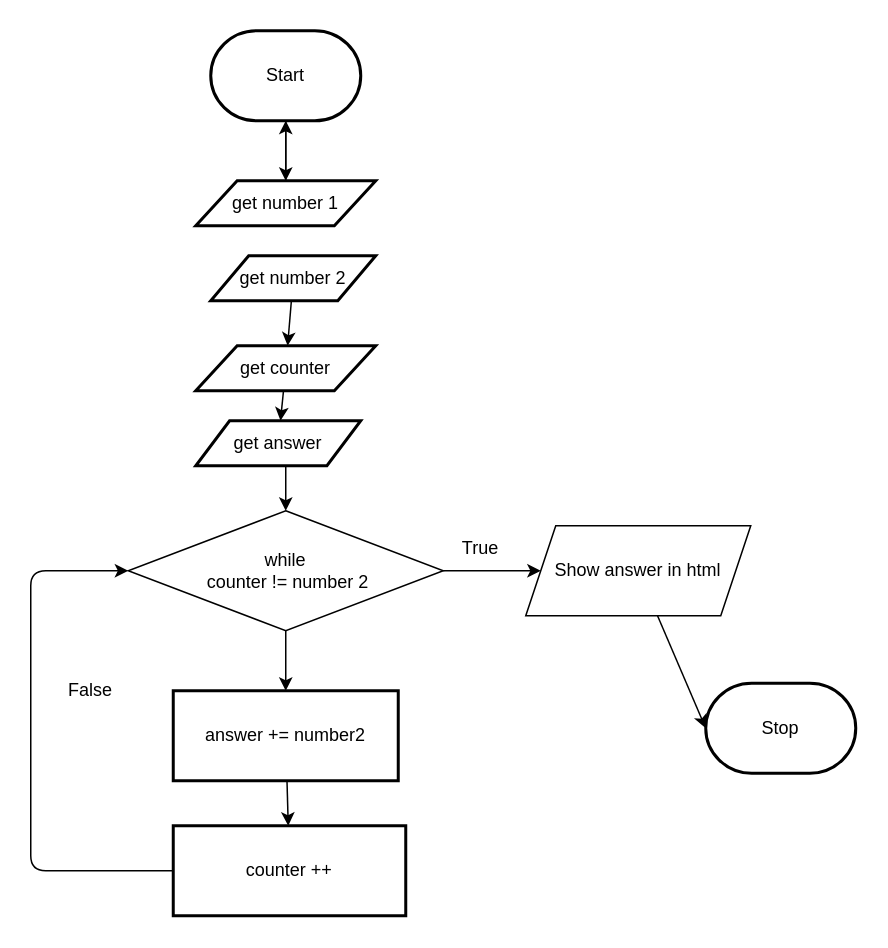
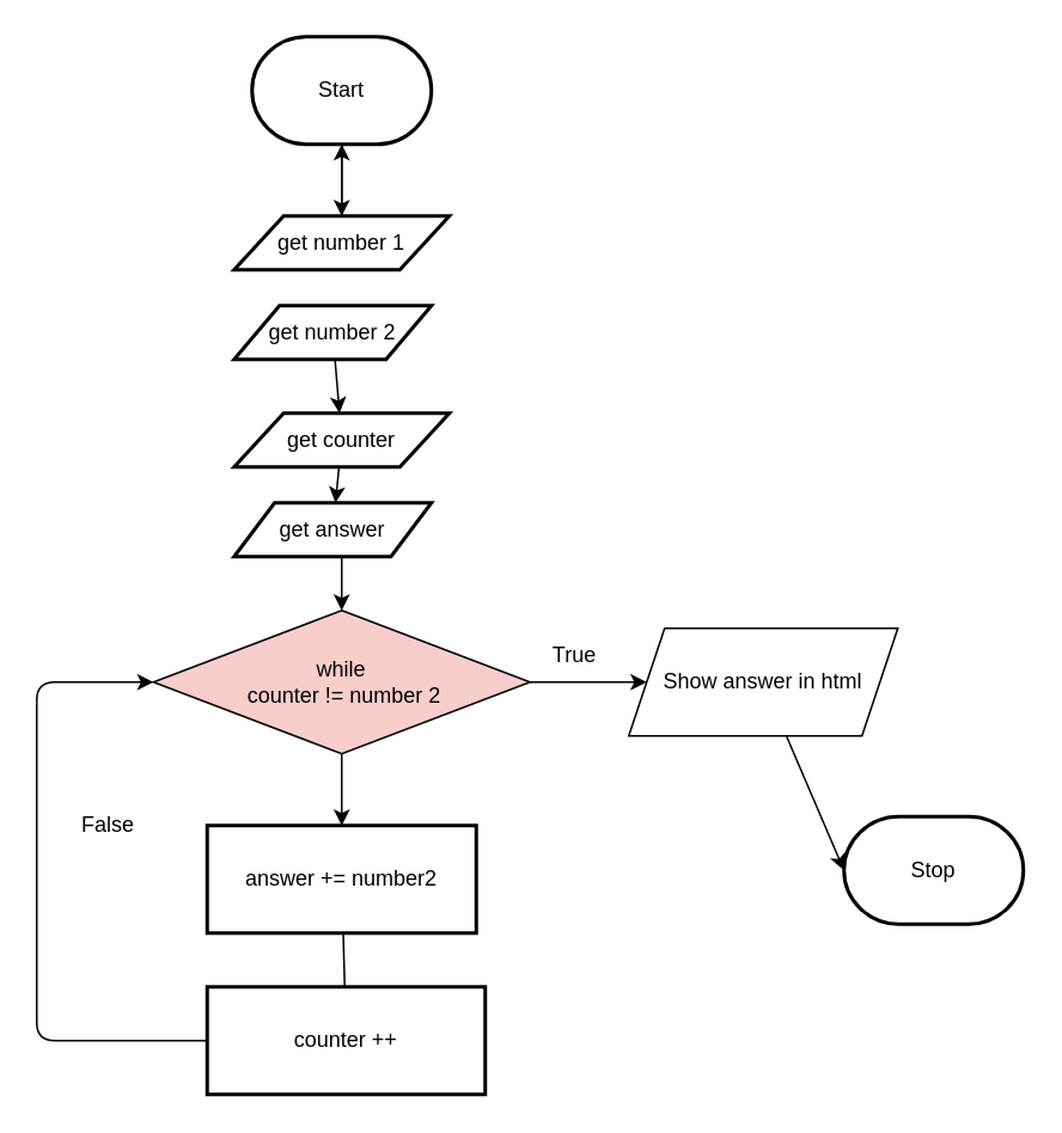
  <mxCell id="0" />
  <mxCell id="1" parent="0" />
  <mxCell id="2" style="edgeStyle=none;html=1;" parent="1" source="3" edge="1"><mxGeometry relative="1" as="geometry"><mxPoint x="190" y="120" as="targetPoint" /></mxGeometry></mxCell>
  <mxCell id="3" value="Start" style="strokeWidth=2;html=1;shape=mxgraph.flowchart.terminator;whiteSpace=wrap;" parent="1" vertex="1"><mxGeometry x="140" y="20" width="100" height="60" as="geometry" /></mxCell>
  <mxCell id="4" value="Stop" style="strokeWidth=2;html=1;shape=mxgraph.flowchart.terminator;whiteSpace=wrap;" parent="1" vertex="1"><mxGeometry x="470" y="455" width="100" height="60" as="geometry" /></mxCell>
  <mxCell id="5" style="edgeStyle=none;html=1;" parent="1" source="7" edge="1"><mxGeometry relative="1" as="geometry"><mxPoint x="190" y="460" as="targetPoint" /></mxGeometry></mxCell>
  <mxCell id="6" style="edgeStyle=none;html=1;" parent="1" source="7" target="10" edge="1"><mxGeometry relative="1" as="geometry" /></mxCell>
- <mxCell id="7" value="while&lt;br&gt;&amp;nbsp;counter != number 2" style="rhombus;whiteSpace=wrap;html=1;" parent="1" vertex="1"><mxGeometry x="85" y="340" width="210" height="80" as="geometry" /></mxCell>
+ <mxCell id="7" value="while&lt;br&gt;&amp;nbsp;counter != number 2" style="rhombus;whiteSpace=wrap;html=1;fillColor=#f8cecc;" parent="1" vertex="1"><mxGeometry x="85" y="340" width="210" height="80" as="geometry" /></mxCell>
  <mxCell id="8" style="edgeStyle=none;html=1;" parent="1" target="7" edge="1"><mxGeometry relative="1" as="geometry"><mxPoint x="190" y="310" as="sourcePoint" /></mxGeometry></mxCell>
  <mxCell id="9" style="edgeStyle=none;html=1;entryX=0;entryY=0.5;entryDx=0;entryDy=0;entryPerimeter=0;" parent="1" source="10" target="4" edge="1"><mxGeometry relative="1" as="geometry" /></mxCell>
  <mxCell id="10" value="Show answer in html" style="shape=parallelogram;perimeter=parallelogramPerimeter;whiteSpace=wrap;html=1;fixedSize=1;" parent="1" vertex="1"><mxGeometry x="350" y="350" width="150" height="60" as="geometry" /></mxCell>
  <mxCell id="11" value="False" style="text;html=1;strokeColor=none;fillColor=none;align=center;verticalAlign=middle;whiteSpace=wrap;rounded=0;" parent="1" vertex="1"><mxGeometry x="30" y="445" width="60" height="30" as="geometry" /></mxCell>
  <mxCell id="12" value="True" style="text;html=1;strokeColor=none;fillColor=none;align=center;verticalAlign=middle;whiteSpace=wrap;rounded=0;" parent="1" vertex="1"><mxGeometry x="290" y="350" width="60" height="30" as="geometry" /></mxCell>
  <mxCell id="13" style="edgeStyle=none;html=1;" edge="1" parent="1" source="14" target="3"><mxGeometry relative="1" as="geometry" /></mxCell>
  <mxCell id="14" value="get number 1" style="shape=parallelogram;html=1;strokeWidth=2;perimeter=parallelogramPerimeter;whiteSpace=wrap;rounded=1;arcSize=0;size=0.23;" vertex="1" parent="1"><mxGeometry x="130" y="120" width="120" height="30" as="geometry" /></mxCell>
  <mxCell id="15" style="edgeStyle=none;html=1;" edge="1" parent="1" source="16" target="18"><mxGeometry relative="1" as="geometry" /></mxCell>
- <mxCell id="16" value="get number 2" style="shape=parallelogram;html=1;strokeWidth=2;perimeter=parallelogramPerimeter;whiteSpace=wrap;rounded=1;arcSize=0;size=0.23;" vertex="1" parent="1"><mxGeometry x="140" y="170" width="110" height="30" as="geometry" /></mxCell>
+ <mxCell id="16" value="get number 2" style="shape=parallelogram;html=1;strokeWidth=2;perimeter=parallelogramPerimeter;whiteSpace=wrap;rounded=1;arcSize=0;size=0.23;" vertex="1" parent="1"><mxGeometry x="130" y="170" width="110" height="30" as="geometry" /></mxCell>
  <mxCell id="17" style="edgeStyle=none;html=1;" edge="1" parent="1" source="18" target="19"><mxGeometry relative="1" as="geometry" /></mxCell>
  <mxCell id="18" value="get counter" style="shape=parallelogram;html=1;strokeWidth=2;perimeter=parallelogramPerimeter;whiteSpace=wrap;rounded=1;arcSize=0;size=0.23;" vertex="1" parent="1"><mxGeometry x="130" y="230" width="120" height="30" as="geometry" /></mxCell>
  <mxCell id="19" value="get answer" style="shape=parallelogram;html=1;strokeWidth=2;perimeter=parallelogramPerimeter;whiteSpace=wrap;rounded=1;arcSize=0;size=0.205;" vertex="1" parent="1"><mxGeometry x="130" y="280" width="110" height="30" as="geometry" /></mxCell>
- <mxCell id="20" style="edgeStyle=none;html=1;" edge="1" parent="1" source="21" target="23"><mxGeometry relative="1" as="geometry" /></mxCell>
+ <mxCell id="20" style="edgeStyle=none;html=1;endArrow=none;" edge="1" parent="1" source="21" target="23"><mxGeometry relative="1" as="geometry" /></mxCell>
  <mxCell id="21" value="answer += number2" style="shape=parallelogram;html=1;strokeWidth=2;perimeter=parallelogramPerimeter;whiteSpace=wrap;rounded=1;arcSize=0;size=0;" vertex="1" parent="1"><mxGeometry x="115" y="460" width="150" height="60" as="geometry" /></mxCell>
  <mxCell id="22" style="edgeStyle=none;html=1;entryX=0;entryY=0.5;entryDx=0;entryDy=0;" edge="1" parent="1" source="23" target="7"><mxGeometry relative="1" as="geometry"><Array as="points"><mxPoint x="20" y="580" /><mxPoint x="20" y="460" /><mxPoint x="20" y="380" /></Array></mxGeometry></mxCell>
  <mxCell id="23" value="counter ++" style="shape=parallelogram;html=1;strokeWidth=2;perimeter=parallelogramPerimeter;whiteSpace=wrap;rounded=1;arcSize=0;size=0;" vertex="1" parent="1"><mxGeometry x="115" y="550" width="155" height="60" as="geometry" /></mxCell>
